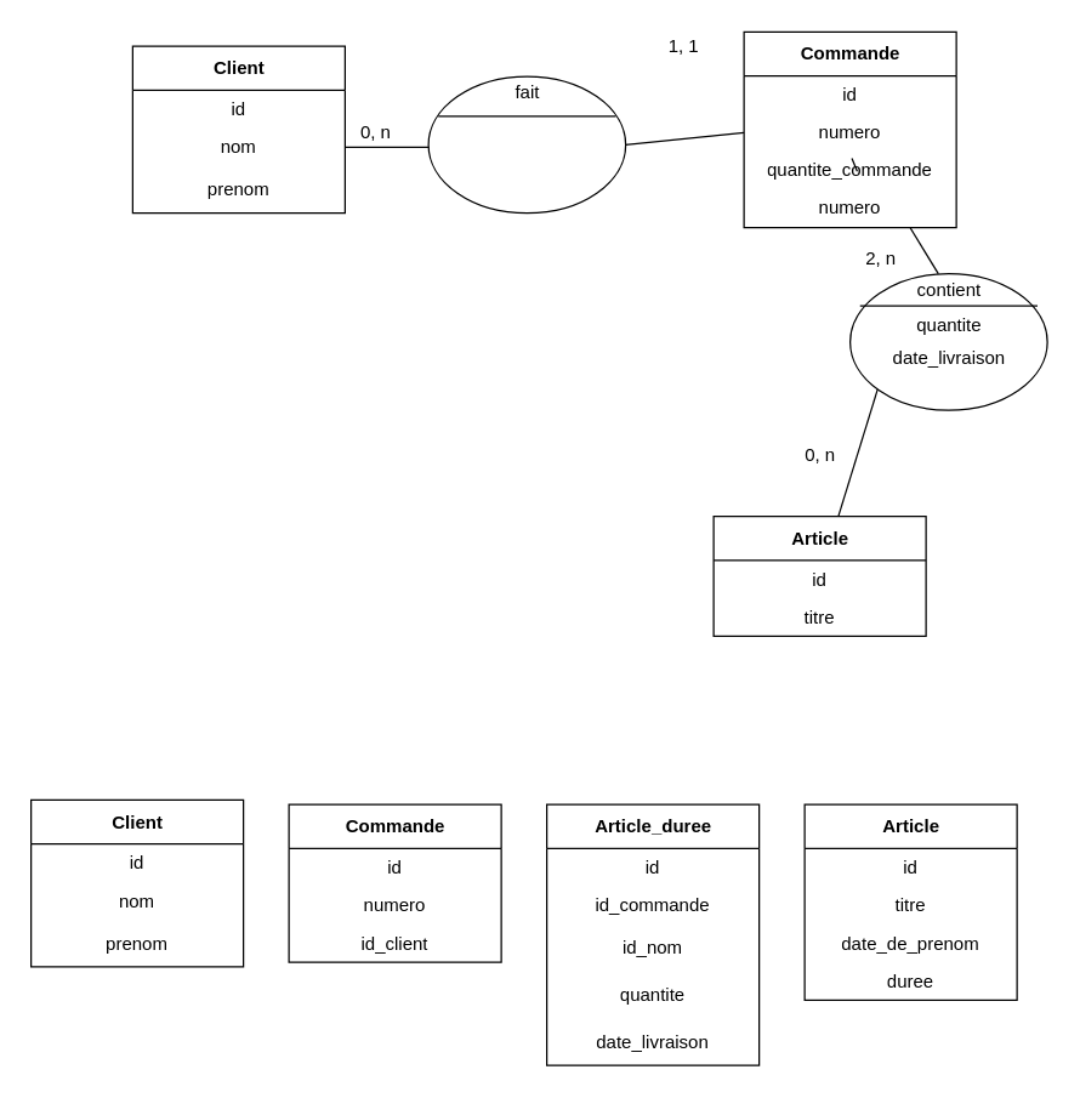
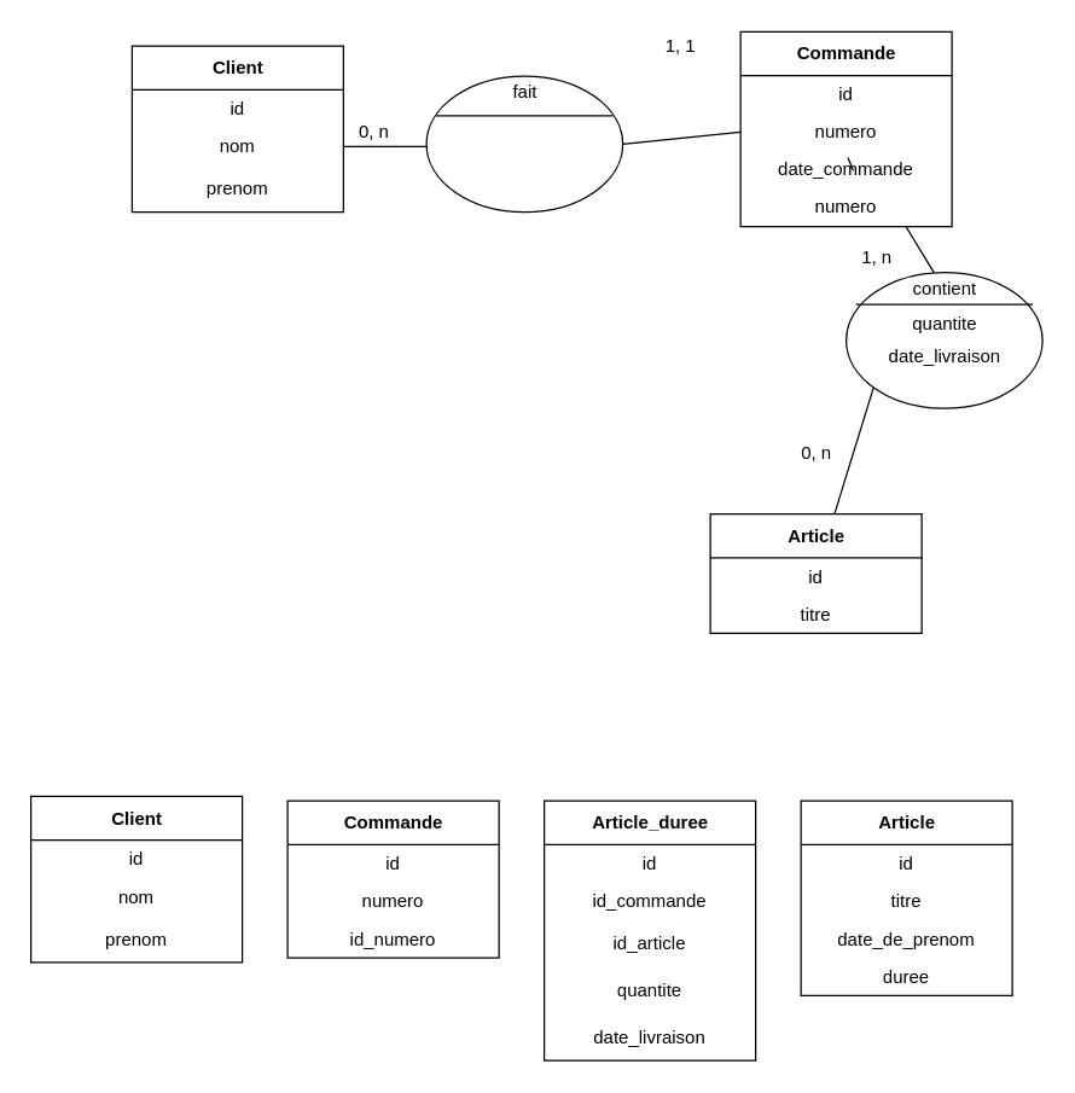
  <mxCell id="0" />
  <mxCell id="1" parent="0" />
  <mxCell id="2" value="Client" style="swimlane;fontStyle=1;align=center;verticalAlign=middle;childLayout=stackLayout;horizontal=1;startSize=29;horizontalStack=0;resizeParent=1;resizeParentMax=0;resizeLast=0;collapsible=0;marginBottom=0;html=1;" vertex="1" parent="1"><mxGeometry x="87" y="30" width="140" height="110" as="geometry" /></mxCell>
  <mxCell id="3" value="id" style="text;html=1;strokeColor=none;fillColor=none;align=center;verticalAlign=middle;spacingLeft=4;spacingRight=4;overflow=hidden;rotatable=0;points=[[0,0.5],[1,0.5]];portConstraint=eastwest;" vertex="1" parent="2"><mxGeometry y="29" width="140" height="25" as="geometry" /></mxCell>
  <mxCell id="4" value="nom" style="text;html=1;strokeColor=none;fillColor=none;align=center;verticalAlign=middle;spacingLeft=4;spacingRight=4;overflow=hidden;rotatable=0;points=[[0,0.5],[1,0.5]];portConstraint=eastwest;" vertex="1" parent="2"><mxGeometry y="54" width="140" height="25" as="geometry" /></mxCell>
  <mxCell id="5" value="&lt;div&gt;prenom&lt;/div&gt;" style="text;html=1;strokeColor=none;fillColor=none;align=center;verticalAlign=middle;spacingLeft=4;spacingRight=4;overflow=hidden;rotatable=0;points=[[0,0.5],[1,0.5]];portConstraint=eastwest;" vertex="1" parent="2"><mxGeometry y="79" width="140" height="31" as="geometry" /></mxCell>
  <mxCell id="6" style="edgeStyle=none;html=1;exitX=0;exitY=0.5;exitDx=0;exitDy=0;entryX=1;entryY=0.5;entryDx=0;entryDy=0;endArrow=none;endFill=0;" edge="1" parent="1" target="4"><mxGeometry relative="1" as="geometry"><mxPoint x="227" y="170.008" as="targetPoint" /><mxPoint x="297" y="96.5" as="sourcePoint" /></mxGeometry></mxCell>
  <mxCell id="7" style="edgeStyle=none;html=1;exitX=1;exitY=0.5;exitDx=0;exitDy=0;entryX=0;entryY=0.5;entryDx=0;entryDy=0;endArrow=none;endFill=0;" edge="1" parent="1" target="10"><mxGeometry relative="1" as="geometry"><mxPoint x="397" y="96.5" as="sourcePoint" /></mxGeometry></mxCell>
  <mxCell id="8" value="Commande" style="swimlane;fontStyle=1;align=center;verticalAlign=middle;childLayout=stackLayout;horizontal=1;startSize=29;horizontalStack=0;resizeParent=1;resizeParentMax=0;resizeLast=0;collapsible=0;marginBottom=0;html=1;" vertex="1" parent="1"><mxGeometry x="490" y="20.5" width="140" height="129" as="geometry" /></mxCell>
  <mxCell id="9" value="id" style="text;html=1;strokeColor=none;fillColor=none;align=center;verticalAlign=middle;spacingLeft=4;spacingRight=4;overflow=hidden;rotatable=0;points=[[0,0.5],[1,0.5]];portConstraint=eastwest;" vertex="1" parent="8"><mxGeometry y="29" width="140" height="25" as="geometry" /></mxCell>
  <mxCell id="10" value="numero" style="text;html=1;strokeColor=none;fillColor=none;align=center;verticalAlign=middle;spacingLeft=4;spacingRight=4;overflow=hidden;rotatable=0;points=[[0,0.5],[1,0.5]];portConstraint=eastwest;" vertex="1" parent="8"><mxGeometry y="54" width="140" height="25" as="geometry" /></mxCell>
- <mxCell id="11" value="quantite_commande" style="text;html=1;strokeColor=none;fillColor=none;align=center;verticalAlign=middle;spacingLeft=4;spacingRight=4;overflow=hidden;rotatable=0;points=[[0,0.5],[1,0.5]];portConstraint=eastwest;" vertex="1" parent="8"><mxGeometry y="79" width="140" height="25" as="geometry" /></mxCell>
+ <mxCell id="11" value="date_commande" style="text;html=1;strokeColor=none;fillColor=none;align=center;verticalAlign=middle;spacingLeft=4;spacingRight=4;overflow=hidden;rotatable=0;points=[[0,0.5],[1,0.5]];portConstraint=eastwest;" vertex="1" parent="8"><mxGeometry y="79" width="140" height="25" as="geometry" /></mxCell>
  <mxCell id="12" value="numero" style="text;html=1;strokeColor=none;fillColor=none;align=center;verticalAlign=middle;spacingLeft=4;spacingRight=4;overflow=hidden;rotatable=0;points=[[0,0.5],[1,0.5]];portConstraint=eastwest;" vertex="1" parent="8"><mxGeometry y="104" width="140" height="25" as="geometry" /></mxCell>
  <mxCell id="13" value="0, n" style="text;html=1;resizable=0;autosize=1;align=center;verticalAlign=middle;points=[];fillColor=none;strokeColor=none;rounded=0;" vertex="1" parent="1"><mxGeometry x="227" y="76.5" width="40" height="20" as="geometry" /></mxCell>
  <mxCell id="14" value="1, 1" style="text;html=1;resizable=0;autosize=1;align=center;verticalAlign=middle;points=[];fillColor=none;strokeColor=none;rounded=0;" vertex="1" parent="1"><mxGeometry x="430" y="20" width="40" height="20" as="geometry" /></mxCell>
  <mxCell id="15" style="edgeStyle=none;html=1;exitX=1;exitY=0.5;exitDx=0;exitDy=0;endArrow=none;endFill=0;" edge="1" parent="1" target="18"><mxGeometry relative="1" as="geometry"><mxPoint x="580" y="250" as="sourcePoint" /></mxGeometry></mxCell>
  <mxCell id="16" style="edgeStyle=none;html=1;endArrow=none;endFill=0;entryX=0.508;entryY=1.179;entryDx=0;entryDy=0;entryPerimeter=0;startArrow=none;" edge="1" parent="1" target="10"><mxGeometry relative="1" as="geometry"><mxPoint x="564.624" y="112.5" as="sourcePoint" /><mxPoint x="555.32" y="149.5" as="targetPoint" /></mxGeometry></mxCell>
  <mxCell id="17" style="edgeStyle=none;html=1;exitX=0.5;exitY=0;exitDx=0;exitDy=0;" edge="1" parent="1"><mxGeometry relative="1" as="geometry"><mxPoint x="590" y="220" as="targetPoint" /><mxPoint x="590" y="230" as="sourcePoint" /></mxGeometry></mxCell>
  <mxCell id="18" value="Article" style="swimlane;fontStyle=1;align=center;verticalAlign=middle;childLayout=stackLayout;horizontal=1;startSize=29;horizontalStack=0;resizeParent=1;resizeParentMax=0;resizeLast=0;collapsible=0;marginBottom=0;html=1;" vertex="1" parent="1"><mxGeometry x="470" y="340" width="140" height="79" as="geometry" /></mxCell>
  <mxCell id="19" value="id" style="text;html=1;strokeColor=none;fillColor=none;align=center;verticalAlign=middle;spacingLeft=4;spacingRight=4;overflow=hidden;rotatable=0;points=[[0,0.5],[1,0.5]];portConstraint=eastwest;" vertex="1" parent="18"><mxGeometry y="29" width="140" height="25" as="geometry" /></mxCell>
  <mxCell id="20" value="titre" style="text;html=1;strokeColor=none;fillColor=none;align=center;verticalAlign=middle;spacingLeft=4;spacingRight=4;overflow=hidden;rotatable=0;points=[[0,0.5],[1,0.5]];portConstraint=eastwest;" vertex="1" parent="18"><mxGeometry y="54" width="140" height="25" as="geometry" /></mxCell>
  <mxCell id="21" value="0, n" style="text;html=1;resizable=0;autosize=1;align=center;verticalAlign=middle;points=[];fillColor=none;strokeColor=none;rounded=0;" vertex="1" parent="1"><mxGeometry x="520" y="290" width="40" height="20" as="geometry" /></mxCell>
  <mxCell id="22" value="" style="shape=ellipse;container=1;horizontal=1;horizontalStack=0;resizeParent=1;resizeParentMax=0;resizeLast=0;html=1;dashed=0;collapsible=0;" vertex="1" parent="1"><mxGeometry x="560" y="180" width="130" height="90" as="geometry" /></mxCell>
  <mxCell id="23" value="" style="line;strokeWidth=1;fillColor=none;rotatable=0;labelPosition=right;points=[];portConstraint=eastwest;dashed=0;resizeWidth=1;" vertex="1" parent="22"><mxGeometry x="6.5" y="20" width="117" height="2.5" as="geometry" /></mxCell>
  <mxCell id="24" value="quantite" style="text;html=1;align=center;verticalAlign=middle;rotatable=0;" vertex="1" parent="22"><mxGeometry y="22.5" width="130" height="22.5" as="geometry" /></mxCell>
  <mxCell id="25" value="contient" style="html=1;strokeColor=none;fillColor=none;align=center;verticalAlign=middle;rotatable=0;" vertex="1" parent="22"><mxGeometry width="130" height="22.5" as="geometry" /></mxCell>
  <mxCell id="26" value="date_livraison" style="text;html=1;align=center;verticalAlign=middle;rotatable=0;" vertex="1" parent="22"><mxGeometry y="45" width="130" height="22.5" as="geometry" /></mxCell>
- <mxCell id="27" value="2, n" style="text;html=1;resizable=0;autosize=1;align=center;verticalAlign=middle;points=[];fillColor=none;strokeColor=none;rounded=0;" vertex="1" parent="22"><mxGeometry y="-20" width="40" height="20" as="geometry" /></mxCell>
+ <mxCell id="27" value="1, n" style="text;html=1;resizable=0;autosize=1;align=center;verticalAlign=middle;points=[];fillColor=none;strokeColor=none;rounded=0;" vertex="1" parent="22"><mxGeometry y="-20" width="40" height="20" as="geometry" /></mxCell>
  <mxCell id="28" style="edgeStyle=none;html=1;exitX=0.5;exitY=0;exitDx=0;exitDy=0;" edge="1" parent="1"><mxGeometry relative="1" as="geometry"><mxPoint x="312" y="90" as="targetPoint" /><mxPoint x="312" y="100" as="sourcePoint" /></mxGeometry></mxCell>
  <mxCell id="29" value="" style="shape=ellipse;container=1;horizontal=1;horizontalStack=0;resizeParent=1;resizeParentMax=0;resizeLast=0;html=1;dashed=0;collapsible=0;" vertex="1" parent="1"><mxGeometry x="282" y="50" width="130" height="90" as="geometry" /></mxCell>
  <mxCell id="30" value="fait" style="html=1;strokeColor=none;fillColor=none;align=center;verticalAlign=middle;rotatable=0;" vertex="1" parent="29"><mxGeometry width="130" height="22.5" as="geometry" /></mxCell>
  <mxCell id="31" value="" style="line;strokeWidth=1;fillColor=none;rotatable=0;labelPosition=right;points=[];portConstraint=eastwest;dashed=0;resizeWidth=1;" vertex="1" parent="29"><mxGeometry x="6.5" y="22.5" width="117" height="7.5" as="geometry" /></mxCell>
  <mxCell id="32" value="Client" style="swimlane;fontStyle=1;align=center;verticalAlign=middle;childLayout=stackLayout;horizontal=1;startSize=29;horizontalStack=0;resizeParent=1;resizeParentMax=0;resizeLast=0;collapsible=0;marginBottom=0;html=1;" vertex="1" parent="1"><mxGeometry x="20" y="527" width="140" height="110" as="geometry" /></mxCell>
  <mxCell id="33" value="id" style="text;html=1;strokeColor=none;fillColor=none;align=center;verticalAlign=middle;spacingLeft=4;spacingRight=4;overflow=hidden;rotatable=0;points=[[0,0.5],[1,0.5]];portConstraint=eastwest;" vertex="1" parent="32"><mxGeometry y="29" width="140" height="25" as="geometry" /></mxCell>
  <mxCell id="34" value="nom" style="text;html=1;strokeColor=none;fillColor=none;align=center;verticalAlign=middle;spacingLeft=4;spacingRight=4;overflow=hidden;rotatable=0;points=[[0,0.5],[1,0.5]];portConstraint=eastwest;" vertex="1" parent="32"><mxGeometry y="54" width="140" height="25" as="geometry" /></mxCell>
  <mxCell id="35" value="&lt;div&gt;prenom&lt;/div&gt;" style="text;html=1;strokeColor=none;fillColor=none;align=center;verticalAlign=middle;spacingLeft=4;spacingRight=4;overflow=hidden;rotatable=0;points=[[0,0.5],[1,0.5]];portConstraint=eastwest;" vertex="1" parent="32"><mxGeometry y="79" width="140" height="31" as="geometry" /></mxCell>
  <mxCell id="36" value="Commande" style="swimlane;fontStyle=1;align=center;verticalAlign=middle;childLayout=stackLayout;horizontal=1;startSize=29;horizontalStack=0;resizeParent=1;resizeParentMax=0;resizeLast=0;collapsible=0;marginBottom=0;html=1;" vertex="1" parent="1"><mxGeometry x="190" y="530" width="140" height="104" as="geometry" /></mxCell>
  <mxCell id="37" value="id" style="text;html=1;strokeColor=none;fillColor=none;align=center;verticalAlign=middle;spacingLeft=4;spacingRight=4;overflow=hidden;rotatable=0;points=[[0,0.5],[1,0.5]];portConstraint=eastwest;" vertex="1" parent="36"><mxGeometry y="29" width="140" height="25" as="geometry" /></mxCell>
  <mxCell id="38" value="numero" style="text;html=1;strokeColor=none;fillColor=none;align=center;verticalAlign=middle;spacingLeft=4;spacingRight=4;overflow=hidden;rotatable=0;points=[[0,0.5],[1,0.5]];portConstraint=eastwest;" vertex="1" parent="36"><mxGeometry y="54" width="140" height="25" as="geometry" /></mxCell>
- <mxCell id="39" value="id_client" style="text;html=1;strokeColor=none;fillColor=none;align=center;verticalAlign=middle;spacingLeft=4;spacingRight=4;overflow=hidden;rotatable=0;points=[[0,0.5],[1,0.5]];portConstraint=eastwest;" vertex="1" parent="36"><mxGeometry y="79" width="140" height="25" as="geometry" /></mxCell>
+ <mxCell id="39" value="id_numero" style="text;html=1;strokeColor=none;fillColor=none;align=center;verticalAlign=middle;spacingLeft=4;spacingRight=4;overflow=hidden;rotatable=0;points=[[0,0.5],[1,0.5]];portConstraint=eastwest;" vertex="1" parent="36"><mxGeometry y="79" width="140" height="25" as="geometry" /></mxCell>
  <mxCell id="40" value="Article" style="swimlane;fontStyle=1;align=center;verticalAlign=middle;childLayout=stackLayout;horizontal=1;startSize=29;horizontalStack=0;resizeParent=1;resizeParentMax=0;resizeLast=0;collapsible=0;marginBottom=0;html=1;" vertex="1" parent="1"><mxGeometry x="530" y="530" width="140" height="129" as="geometry" /></mxCell>
  <mxCell id="41" value="id" style="text;html=1;strokeColor=none;fillColor=none;align=center;verticalAlign=middle;spacingLeft=4;spacingRight=4;overflow=hidden;rotatable=0;points=[[0,0.5],[1,0.5]];portConstraint=eastwest;" vertex="1" parent="40"><mxGeometry y="29" width="140" height="25" as="geometry" /></mxCell>
  <mxCell id="42" value="titre" style="text;html=1;strokeColor=none;fillColor=none;align=center;verticalAlign=middle;spacingLeft=4;spacingRight=4;overflow=hidden;rotatable=0;points=[[0,0.5],[1,0.5]];portConstraint=eastwest;" vertex="1" parent="40"><mxGeometry y="54" width="140" height="25" as="geometry" /></mxCell>
  <mxCell id="43" value="date_de_prenom" style="text;html=1;strokeColor=none;fillColor=none;align=center;verticalAlign=middle;spacingLeft=4;spacingRight=4;overflow=hidden;rotatable=0;points=[[0,0.5],[1,0.5]];portConstraint=eastwest;" vertex="1" parent="40"><mxGeometry y="79" width="140" height="25" as="geometry" /></mxCell>
  <mxCell id="44" value="duree" style="text;html=1;strokeColor=none;fillColor=none;align=center;verticalAlign=middle;spacingLeft=4;spacingRight=4;overflow=hidden;rotatable=0;points=[[0,0.5],[1,0.5]];portConstraint=eastwest;" vertex="1" parent="40"><mxGeometry y="104" width="140" height="25" as="geometry" /></mxCell>
  <mxCell id="45" value="Article_duree" style="swimlane;fontStyle=1;align=center;verticalAlign=middle;childLayout=stackLayout;horizontal=1;startSize=29;horizontalStack=0;resizeParent=1;resizeParentMax=0;resizeLast=0;collapsible=0;marginBottom=0;html=1;" vertex="1" parent="1"><mxGeometry x="360" y="530" width="140" height="172" as="geometry" /></mxCell>
  <mxCell id="46" value="id" style="text;html=1;strokeColor=none;fillColor=none;align=center;verticalAlign=middle;spacingLeft=4;spacingRight=4;overflow=hidden;rotatable=0;points=[[0,0.5],[1,0.5]];portConstraint=eastwest;" vertex="1" parent="45"><mxGeometry y="29" width="140" height="25" as="geometry" /></mxCell>
  <mxCell id="47" value="id_commande" style="text;html=1;strokeColor=none;fillColor=none;align=center;verticalAlign=middle;spacingLeft=4;spacingRight=4;overflow=hidden;rotatable=0;points=[[0,0.5],[1,0.5]];portConstraint=eastwest;" vertex="1" parent="45"><mxGeometry y="54" width="140" height="25" as="geometry" /></mxCell>
- <mxCell id="48" value="&lt;div&gt;id_nom&lt;/div&gt;" style="text;html=1;strokeColor=none;fillColor=none;align=center;verticalAlign=middle;spacingLeft=4;spacingRight=4;overflow=hidden;rotatable=0;points=[[0,0.5],[1,0.5]];portConstraint=eastwest;" vertex="1" parent="45"><mxGeometry y="79" width="140" height="31" as="geometry" /></mxCell>
+ <mxCell id="48" value="&lt;div&gt;id_article&lt;/div&gt;" style="text;html=1;strokeColor=none;fillColor=none;align=center;verticalAlign=middle;spacingLeft=4;spacingRight=4;overflow=hidden;rotatable=0;points=[[0,0.5],[1,0.5]];portConstraint=eastwest;" vertex="1" parent="45"><mxGeometry y="79" width="140" height="31" as="geometry" /></mxCell>
  <mxCell id="49" value="&lt;div&gt;quantite&lt;/div&gt;" style="text;html=1;strokeColor=none;fillColor=none;align=center;verticalAlign=middle;spacingLeft=4;spacingRight=4;overflow=hidden;rotatable=0;points=[[0,0.5],[1,0.5]];portConstraint=eastwest;" vertex="1" parent="45"><mxGeometry y="110" width="140" height="31" as="geometry" /></mxCell>
  <mxCell id="50" value="&lt;div&gt;date_livraison&lt;/div&gt;" style="text;html=1;strokeColor=none;fillColor=none;align=center;verticalAlign=middle;spacingLeft=4;spacingRight=4;overflow=hidden;rotatable=0;points=[[0,0.5],[1,0.5]];portConstraint=eastwest;" vertex="1" parent="45"><mxGeometry y="141" width="140" height="31" as="geometry" /></mxCell>
  <mxCell id="51" value="" style="edgeStyle=none;html=1;endArrow=none;endFill=0;" edge="1" parent="1" source="25" target="8"><mxGeometry relative="1" as="geometry"><mxPoint x="571" y="190" as="sourcePoint" /><mxPoint x="561.04" y="116.528" as="targetPoint" /></mxGeometry></mxCell>
